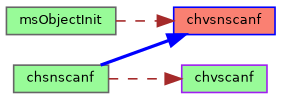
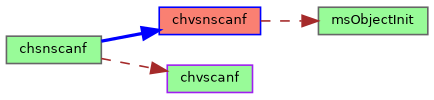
  digraph {
    rankdir=LR
    node [color=gray40 fillcolor=palegreen fontname=Helvetica fontsize=8 shape=record style=filled]
    edge [color=brown fontname=Helvetica fontsize=8 labelfontname=Helvetica labelfontsize=8 style=dashed]
    n1 [fontcolor=black height=0.2 label=chsnscanf width=0.4]
    n2 [color=blue fillcolor=salmon height=0.2 label=chvsnscanf width=0.4]
    n3 [color=purple height=0.2 label=chvscanf width=0.4]
    n4 [height=0.2 label=msObjectInit width=0.4]
    n1 -> n2 [color=blue style=bold]
    n1 -> n3
-   n4 -> n2
+   n2 -> n4
  }
